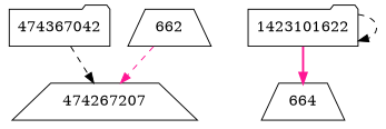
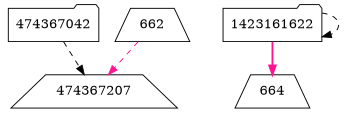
  digraph {
    node [shape=trapezium]
    edge [color=black style=dashed]
    474367042 [shape=folder]
-   474367207 [label=474267207]
-   1423101622 [shape=folder]
+   474367207
+   1423101622 [shape=folder label=1423161622]
    664
    662
    474367042 -> 474367207
    1423101622 -> 1423101622
    1423101622 -> 664 [color=deeppink style=bold]
    662 -> 474367207 [color=deeppink]
  }
